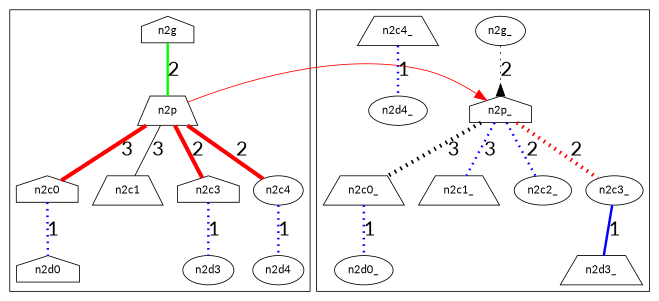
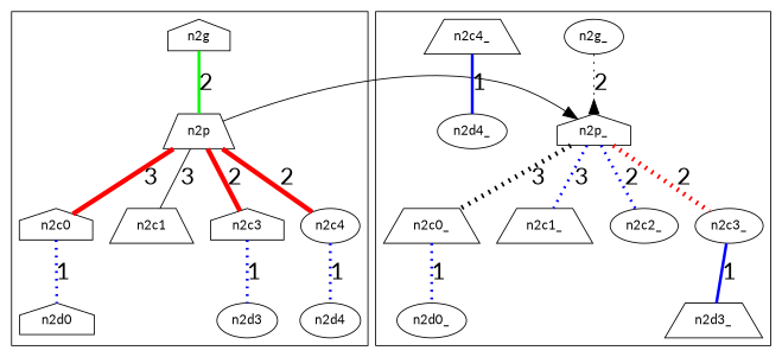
  digraph {
    compound=true
    fontname=Lato
    node [fontname=Lato shape=ellipse]
    edge [arrowhead=none arrowsize=1.5 arrowtail=none color=blue dir=both fontname=Lato fontsize=24 penwidth=3 style=dotted]
    n2g [shape=house]
    n2p [shape=trapezium]
    n2c0 [shape=house]
    n2c1 [shape=trapezium]
    n2c3 [shape=house]
    n2c4
    n2d0 [shape=house]
    n2d3
    n2d4
    n2g_
    n2p_ [shape=house]
    n2c0_ [shape=trapezium]
    n2c1_ [shape=trapezium]
    n2c2_
    n2c3_
    n2c4_ [shape=trapezium]
    n2d0_
    n2d3_ [shape=trapezium]
    n2d4_
    subgraph cluster_1 {
      n2g
      n2p
      n2c0
      n2c1
      n2c3
      n2c4
      n2d0
      n2d3
      n2d4
    }
    subgraph cluster_2 {
      n2g_
      n2p_
      n2c0_
      n2c1_
      n2c2_
      n2c3_
      n2c4_
      n2d0_
      n2d3_
      n2d4_
    }
    n2g -> n2p [color=green label=2 style=solid]
    n2p -> n2c0 [color=red label=3 penwidth=5 style=solid]
    n2p -> n2c1 [label=3 style=solid color="" penwidth=""]
    n2p -> n2c3 [color=red label=2 penwidth=5 style=solid]
    n2p -> n2c4 [color=red label=2 penwidth=5 style=solid]
-   n2p -> n2p_ [arrowhead=normal color=red constraint=false style=solid penwidth=""]
+   n2p -> n2p_ [arrowhead=normal color=black constraint=false style=solid penwidth=""]
    n2c0 -> n2d0 [label=1]
    n2c3 -> n2d3 [label=1]
    n2c4 -> n2d4 [label=1]
    n2g_ -> n2p_ [arrowhead=inv label=2 color="" penwidth=""]
    n2p_ -> n2c0_ [color=black label=3 penwidth=5]
    n2p_ -> n2c1_ [label=3]
    n2p_ -> n2c2_ [label=2]
    n2p_ -> n2c3_ [color=red label=2 penwidth=5]
    n2c0_ -> n2d0_ [label=1]
    n2c3_ -> n2d3_ [label=1 style=solid]
-   n2c4_ -> n2d4_ [label=1]
+   n2c4_ -> n2d4_ [label=1 style=solid]
  }
